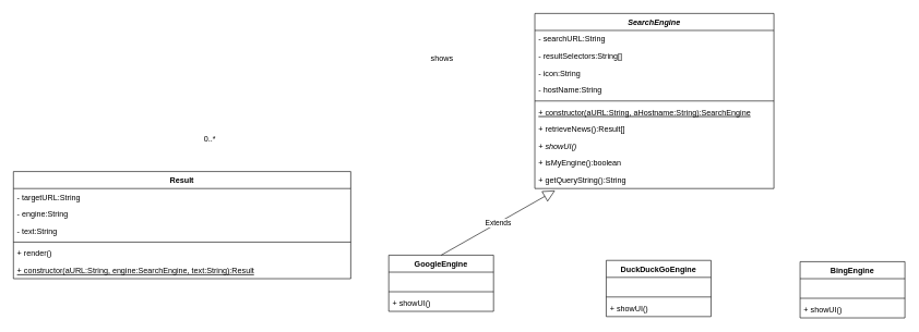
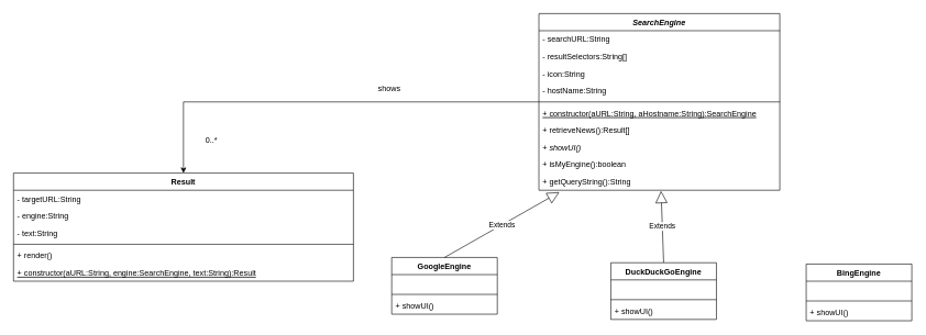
  <mxCell id="0" />
  <mxCell id="1" parent="0" />
  <mxCell id="2" value="Result" style="swimlane;fontStyle=1;align=center;verticalAlign=top;childLayout=stackLayout;horizontal=1;startSize=26;horizontalStack=0;resizeParent=1;resizeParentMax=0;resizeLast=0;collapsible=1;marginBottom=0;" vertex="1" parent="1"><mxGeometry x="20" y="262" width="515" height="164" as="geometry" /></mxCell>
  <mxCell id="3" value="- targetURL:String" style="text;strokeColor=none;fillColor=none;align=left;verticalAlign=top;spacingLeft=4;spacingRight=4;overflow=hidden;rotatable=0;points=[[0,0.5],[1,0.5]];portConstraint=eastwest;" vertex="1" parent="2"><mxGeometry y="26" width="515" height="26" as="geometry" /></mxCell>
  <mxCell id="4" value="- engine:String" style="text;strokeColor=none;fillColor=none;align=left;verticalAlign=top;spacingLeft=4;spacingRight=4;overflow=hidden;rotatable=0;points=[[0,0.5],[1,0.5]];portConstraint=eastwest;" vertex="1" parent="2"><mxGeometry y="52" width="515" height="26" as="geometry" /></mxCell>
  <mxCell id="5" value="- text:String" style="text;strokeColor=none;fillColor=none;align=left;verticalAlign=top;spacingLeft=4;spacingRight=4;overflow=hidden;rotatable=0;points=[[0,0.5],[1,0.5]];portConstraint=eastwest;" vertex="1" parent="2"><mxGeometry y="78" width="515" height="26" as="geometry" /></mxCell>
  <mxCell id="6" value="" style="line;strokeWidth=1;fillColor=none;align=left;verticalAlign=middle;spacingTop=-1;spacingLeft=3;spacingRight=3;rotatable=0;labelPosition=right;points=[];portConstraint=eastwest;" vertex="1" parent="2"><mxGeometry y="104" width="515" height="8" as="geometry" /></mxCell>
  <mxCell id="7" value="+ render()" style="text;strokeColor=none;fillColor=none;align=left;verticalAlign=top;spacingLeft=4;spacingRight=4;overflow=hidden;rotatable=0;points=[[0,0.5],[1,0.5]];portConstraint=eastwest;" vertex="1" parent="2"><mxGeometry y="112" width="515" height="26" as="geometry" /></mxCell>
  <mxCell id="8" value="+ constructor(aURL:String, engine:SearchEngine, text:String):Result" style="text;strokeColor=none;fillColor=none;align=left;verticalAlign=top;spacingLeft=4;spacingRight=4;overflow=hidden;rotatable=0;points=[[0,0.5],[1,0.5]];portConstraint=eastwest;fontStyle=4" vertex="1" parent="2"><mxGeometry y="138" width="515" height="26" as="geometry" /></mxCell>
- <mxCell id="10" value="shows" style="text;html=1;strokeColor=none;fillColor=none;align=center;verticalAlign=middle;whiteSpace=wrap;rounded=0;" vertex="1" parent="1"><mxGeometry x="607" y="80" width="135" height="20" as="geometry" /></mxCell>
+ <mxCell id="9" style="edgeStyle=orthogonalEdgeStyle;rounded=0;orthogonalLoop=1;jettySize=auto;html=1;entryX=0.5;entryY=0;entryDx=0;entryDy=0;" edge="1" parent="1" source="26" target="2"><mxGeometry relative="1" as="geometry" /></mxCell>
+ <mxCell id="10" value="shows" style="text;html=1;strokeColor=none;fillColor=none;align=center;verticalAlign=middle;whiteSpace=wrap;rounded=0;" vertex="1" parent="1"><mxGeometry x="522" y="125" width="135" height="20" as="geometry" /></mxCell>
  <mxCell id="11" value="0..*" style="text;html=1;strokeColor=none;fillColor=none;align=center;verticalAlign=middle;whiteSpace=wrap;rounded=0;" vertex="1" parent="1"><mxGeometry x="300" y="202" width="40" height="20" as="geometry" /></mxCell>
  <mxCell id="12" value="GoogleEngine" style="swimlane;fontStyle=1;align=center;verticalAlign=top;childLayout=stackLayout;horizontal=1;startSize=26;horizontalStack=0;resizeParent=1;resizeParentMax=0;resizeLast=0;collapsible=1;marginBottom=0;" vertex="1" parent="1"><mxGeometry x="593" y="390" width="160" height="86" as="geometry" /></mxCell>
  <mxCell id="13" value=" " style="text;strokeColor=none;fillColor=none;align=left;verticalAlign=top;spacingLeft=4;spacingRight=4;overflow=hidden;rotatable=0;points=[[0,0.5],[1,0.5]];portConstraint=eastwest;" vertex="1" parent="12"><mxGeometry y="26" width="160" height="26" as="geometry" /></mxCell>
  <mxCell id="14" value="" style="line;strokeWidth=1;fillColor=none;align=left;verticalAlign=middle;spacingTop=-1;spacingLeft=3;spacingRight=3;rotatable=0;labelPosition=right;points=[];portConstraint=eastwest;" vertex="1" parent="12"><mxGeometry y="52" width="160" height="8" as="geometry" /></mxCell>
  <mxCell id="15" value="+ showUI()" style="text;strokeColor=none;fillColor=none;align=left;verticalAlign=top;spacingLeft=4;spacingRight=4;overflow=hidden;rotatable=0;points=[[0,0.5],[1,0.5]];portConstraint=eastwest;" vertex="1" parent="12"><mxGeometry y="60" width="160" height="26" as="geometry" /></mxCell>
  <mxCell id="16" value="Extends" style="endArrow=block;endSize=16;endFill=0;html=1;exitX=0.5;exitY=0;exitDx=0;exitDy=0;entryX=0.085;entryY=1.115;entryDx=0;entryDy=0;entryPerimeter=0;" edge="1" parent="1" source="12" target="36"><mxGeometry width="160" relative="1" as="geometry"><mxPoint x="663" y="277" as="sourcePoint" /><mxPoint x="823" y="277" as="targetPoint" /></mxGeometry></mxCell>
+ <mxCell id="17" value="Extends" style="endArrow=block;endSize=16;endFill=0;html=1;entryX=0.507;entryY=1.038;entryDx=0;entryDy=0;entryPerimeter=0;exitX=0.5;exitY=0;exitDx=0;exitDy=0;" edge="1" parent="1" source="18" target="36"><mxGeometry width="160" relative="1" as="geometry"><mxPoint x="688" y="399" as="sourcePoint" /><mxPoint x="848" y="399" as="targetPoint" /></mxGeometry></mxCell>
  <mxCell id="18" value="DuckDuckGoEngine" style="swimlane;fontStyle=1;align=center;verticalAlign=top;childLayout=stackLayout;horizontal=1;startSize=26;horizontalStack=0;resizeParent=1;resizeParentMax=0;resizeLast=0;collapsible=1;marginBottom=0;" vertex="1" parent="1"><mxGeometry x="925" y="398" width="160" height="86" as="geometry" /></mxCell>
  <mxCell id="19" value=" " style="text;strokeColor=none;fillColor=none;align=left;verticalAlign=top;spacingLeft=4;spacingRight=4;overflow=hidden;rotatable=0;points=[[0,0.5],[1,0.5]];portConstraint=eastwest;" vertex="1" parent="18"><mxGeometry y="26" width="160" height="26" as="geometry" /></mxCell>
  <mxCell id="20" value="" style="line;strokeWidth=1;fillColor=none;align=left;verticalAlign=middle;spacingTop=-1;spacingLeft=3;spacingRight=3;rotatable=0;labelPosition=right;points=[];portConstraint=eastwest;" vertex="1" parent="18"><mxGeometry y="52" width="160" height="8" as="geometry" /></mxCell>
  <mxCell id="21" value="+ showUI()" style="text;strokeColor=none;fillColor=none;align=left;verticalAlign=top;spacingLeft=4;spacingRight=4;overflow=hidden;rotatable=0;points=[[0,0.5],[1,0.5]];portConstraint=eastwest;" vertex="1" parent="18"><mxGeometry y="60" width="160" height="26" as="geometry" /></mxCell>
  <mxCell id="22" value="BingEngine" style="swimlane;fontStyle=1;align=center;verticalAlign=top;childLayout=stackLayout;horizontal=1;startSize=26;horizontalStack=0;resizeParent=1;resizeParentMax=0;resizeLast=0;collapsible=1;marginBottom=0;" vertex="1" parent="1"><mxGeometry x="1221" y="400" width="160" height="86" as="geometry" /></mxCell>
  <mxCell id="23" value=" " style="text;strokeColor=none;fillColor=none;align=left;verticalAlign=top;spacingLeft=4;spacingRight=4;overflow=hidden;rotatable=0;points=[[0,0.5],[1,0.5]];portConstraint=eastwest;" vertex="1" parent="22"><mxGeometry y="26" width="160" height="26" as="geometry" /></mxCell>
  <mxCell id="24" value="" style="line;strokeWidth=1;fillColor=none;align=left;verticalAlign=middle;spacingTop=-1;spacingLeft=3;spacingRight=3;rotatable=0;labelPosition=right;points=[];portConstraint=eastwest;" vertex="1" parent="22"><mxGeometry y="52" width="160" height="8" as="geometry" /></mxCell>
  <mxCell id="25" value="+ showUI()" style="text;strokeColor=none;fillColor=none;align=left;verticalAlign=top;spacingLeft=4;spacingRight=4;overflow=hidden;rotatable=0;points=[[0,0.5],[1,0.5]];portConstraint=eastwest;" vertex="1" parent="22"><mxGeometry y="60" width="160" height="26" as="geometry" /></mxCell>
  <mxCell id="26" value="SearchEngine" style="swimlane;fontStyle=3;align=center;verticalAlign=top;childLayout=stackLayout;horizontal=1;startSize=26;horizontalStack=0;resizeParent=1;resizeParentMax=0;resizeLast=0;collapsible=1;marginBottom=0;" vertex="1" parent="1"><mxGeometry x="816" y="20" width="365" height="268" as="geometry" /></mxCell>
  <mxCell id="27" value="- searchURL:String" style="text;strokeColor=none;fillColor=none;align=left;verticalAlign=top;spacingLeft=4;spacingRight=4;overflow=hidden;rotatable=0;points=[[0,0.5],[1,0.5]];portConstraint=eastwest;" vertex="1" parent="26"><mxGeometry y="26" width="365" height="26" as="geometry" /></mxCell>
  <mxCell id="28" value="- resultSelectors:String[]" style="text;strokeColor=none;fillColor=none;align=left;verticalAlign=top;spacingLeft=4;spacingRight=4;overflow=hidden;rotatable=0;points=[[0,0.5],[1,0.5]];portConstraint=eastwest;" vertex="1" parent="26"><mxGeometry y="52" width="365" height="26" as="geometry" /></mxCell>
  <mxCell id="29" value="- icon:String" style="text;strokeColor=none;fillColor=none;align=left;verticalAlign=top;spacingLeft=4;spacingRight=4;overflow=hidden;rotatable=0;points=[[0,0.5],[1,0.5]];portConstraint=eastwest;" vertex="1" parent="26"><mxGeometry y="78" width="365" height="26" as="geometry" /></mxCell>
  <mxCell id="30" value="- hostName:String" style="text;strokeColor=none;fillColor=none;align=left;verticalAlign=top;spacingLeft=4;spacingRight=4;overflow=hidden;rotatable=0;points=[[0,0.5],[1,0.5]];portConstraint=eastwest;" vertex="1" parent="26"><mxGeometry y="104" width="365" height="26" as="geometry" /></mxCell>
  <mxCell id="31" value="" style="line;strokeWidth=1;fillColor=none;align=left;verticalAlign=middle;spacingTop=-1;spacingLeft=3;spacingRight=3;rotatable=0;labelPosition=right;points=[];portConstraint=eastwest;" vertex="1" parent="26"><mxGeometry y="130" width="365" height="8" as="geometry" /></mxCell>
  <mxCell id="32" value="+ constructor(aURL:String, aHostname:String):SearchEngine" style="text;strokeColor=none;fillColor=none;align=left;verticalAlign=top;spacingLeft=4;spacingRight=4;overflow=hidden;rotatable=0;points=[[0,0.5],[1,0.5]];portConstraint=eastwest;fontStyle=4" vertex="1" parent="26"><mxGeometry y="138" width="365" height="26" as="geometry" /></mxCell>
  <mxCell id="33" value="+ retrieveNews():Result[]" style="text;strokeColor=none;fillColor=none;align=left;verticalAlign=top;spacingLeft=4;spacingRight=4;overflow=hidden;rotatable=0;points=[[0,0.5],[1,0.5]];portConstraint=eastwest;" vertex="1" parent="26"><mxGeometry y="164" width="365" height="26" as="geometry" /></mxCell>
  <mxCell id="34" value="+ showUI()" style="text;strokeColor=none;fillColor=none;align=left;verticalAlign=top;spacingLeft=4;spacingRight=4;overflow=hidden;rotatable=0;points=[[0,0.5],[1,0.5]];portConstraint=eastwest;fontStyle=2" vertex="1" parent="26"><mxGeometry y="190" width="365" height="26" as="geometry" /></mxCell>
  <mxCell id="35" value="+ isMyEngine():boolean" style="text;strokeColor=none;fillColor=none;align=left;verticalAlign=top;spacingLeft=4;spacingRight=4;overflow=hidden;rotatable=0;points=[[0,0.5],[1,0.5]];portConstraint=eastwest;" vertex="1" parent="26"><mxGeometry y="216" width="365" height="26" as="geometry" /></mxCell>
  <mxCell id="36" value="+ getQueryString():String" style="text;strokeColor=none;fillColor=none;align=left;verticalAlign=top;spacingLeft=4;spacingRight=4;overflow=hidden;rotatable=0;points=[[0,0.5],[1,0.5]];portConstraint=eastwest;" vertex="1" parent="26"><mxGeometry y="242" width="365" height="26" as="geometry" /></mxCell>
